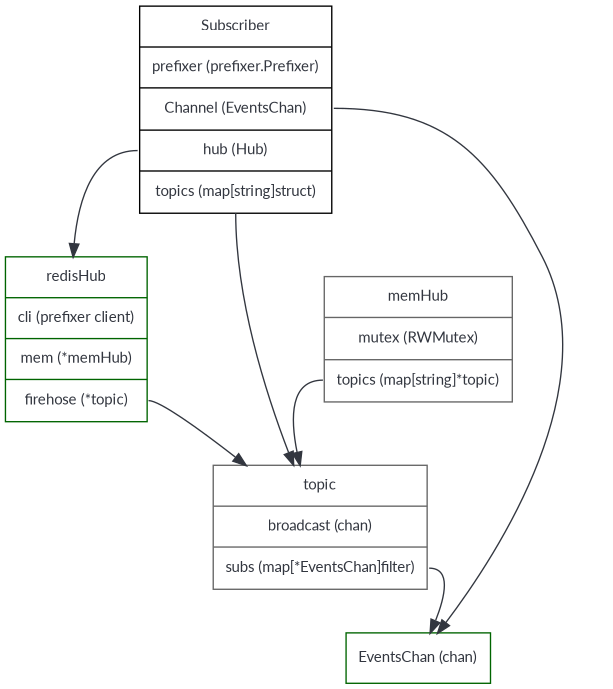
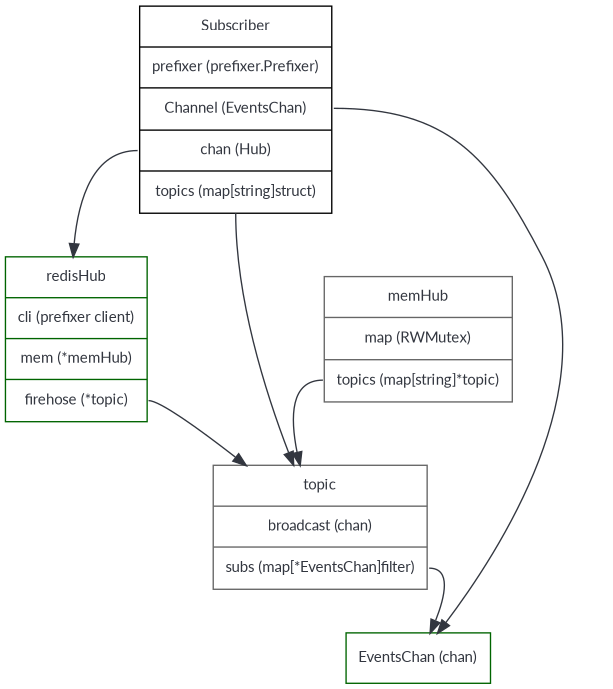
  digraph {
    nodesep=0.6
    ranksep=0.45
    splines=true
    node [color=darkgreen fontcolor="#32363F" fontname=lato fontsize=11 margin=0.12 shape=record]
    edge [color="#32363F" tailport=2]
-   n1 [color=black label="{<0>Subscriber|<1>prefixer (prefixer.Prefixer)|<2>Channel (EventsChan)|<3>hub (Hub)|<4>topics (map[string]struct)}"]
+   n1 [color=black label="{<0>Subscriber|<1>prefixer (prefixer.Prefixer)|<2>Channel (EventsChan)|<3>chan (Hub)|<4>topics (map[string]struct)}"]
    n2 [label="{<0>redisHub|<1>cli (prefixer client)|<2>mem (*memHub)|<3>firehose (*topic)}"]
    n3 [color=gray40 label="{<0>topic|<1>broadcast (chan)|<2>subs (map[*EventsChan]filter)}"]
    n4 [label="{<0>EventsChan (chan)}"]
-   n5 [color=gray40 label="{<0>memHub|<1>mutex (RWMutex)|<2>topics (map[string]*topic)}"]
+   n5 [color=gray40 label="{<0>memHub|<1>map (RWMutex)|<2>topics (map[string]*topic)}"]
    n1 -> n2 [tailport=3]
    n1 -> n3 [tailport=4]
    n1 -> n4
    n2 -> n3 [tailport=3]
    n3 -> n4
    n5 -> n3
  }
